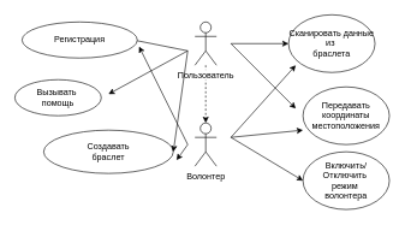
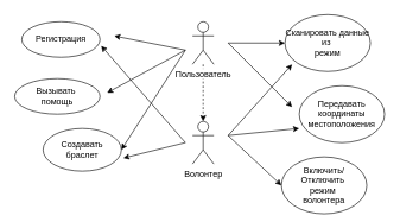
  <mxCell id="0" />
  <mxCell id="1" parent="0" />
  <mxCell id="2" value="" style="edgeStyle=orthogonalEdgeStyle;rounded=0;orthogonalLoop=1;jettySize=auto;html=1;dashed=1;" edge="1" parent="1" source="3" target="4"><mxGeometry relative="1" as="geometry" /></mxCell>
  <mxCell id="3" value="Пользователь" style="shape=umlActor;verticalLabelPosition=bottom;labelBackgroundColor=#ffffff;verticalAlign=top;html=1;outlineConnect=0;" vertex="1" parent="1"><mxGeometry x="270" y="30" width="30" height="60" as="geometry" /></mxCell>
  <mxCell id="4" value="Волонтер" style="shape=umlActor;verticalLabelPosition=bottom;labelBackgroundColor=#ffffff;verticalAlign=top;html=1;outlineConnect=0;" vertex="1" parent="1"><mxGeometry x="270" y="170" width="30" height="60" as="geometry" /></mxCell>
  <mxCell id="5" value="" style="endArrow=classic;html=1;" edge="1" parent="1"><mxGeometry width="50" height="50" relative="1" as="geometry"><mxPoint x="260" y="70" as="sourcePoint" /><mxPoint x="160" y="50" as="targetPoint" /></mxGeometry></mxCell>
- <mxCell id="6" value="Регистрация" style="ellipse;whiteSpace=wrap;html=1;" vertex="1" parent="1"><mxGeometry x="30" y="30" width="160" height="50" as="geometry" /></mxCell>
+ <mxCell id="6" value="Регистрация" style="ellipse;whiteSpace=wrap;html=1;" vertex="1" parent="1"><mxGeometry x="30" y="30" width="110" height="50" as="geometry" /></mxCell>
  <mxCell id="7" value="Вызывать&amp;nbsp;&lt;br&gt;помощь&lt;br&gt;" style="ellipse;whiteSpace=wrap;html=1;" vertex="1" parent="1"><mxGeometry x="20" y="110" width="120" height="50" as="geometry" /></mxCell>
- <mxCell id="8" value="Создавать&lt;br&gt;браслет&lt;br&gt;" style="ellipse;whiteSpace=wrap;html=1;" vertex="1" parent="1"><mxGeometry x="60" y="180" width="180" height="60" as="geometry" /></mxCell>
- <mxCell id="9" value="Сканировать данные из&amp;nbsp;&lt;br&gt;браслета&lt;br&gt;" style="ellipse;whiteSpace=wrap;html=1;" vertex="1" parent="1"><mxGeometry x="400" y="20" width="120" height="80" as="geometry" /></mxCell>
+ <mxCell id="8" value="Создавать&lt;br&gt;браслет&lt;br&gt;" style="ellipse;whiteSpace=wrap;html=1;" vertex="1" parent="1"><mxGeometry x="60" y="180" width="110" height="60" as="geometry" /></mxCell>
+ <mxCell id="9" value="Сканировать данные из&amp;nbsp;&lt;br&gt;режим&lt;br&gt;" style="ellipse;whiteSpace=wrap;html=1;" vertex="1" parent="1"><mxGeometry x="400" y="20" width="120" height="80" as="geometry" /></mxCell>
  <mxCell id="10" value="Передавать&lt;br&gt;координаты&lt;br&gt;местоположения&lt;br&gt;" style="ellipse;whiteSpace=wrap;html=1;" vertex="1" parent="1"><mxGeometry x="420" y="120" width="120" height="80" as="geometry" /></mxCell>
- <mxCell id="11" value="Включить/&lt;br&gt;Отключить&amp;nbsp;&lt;br&gt;режим&amp;nbsp;&lt;br&gt;волонтера&lt;br&gt;" style="ellipse;whiteSpace=wrap;html=1;" vertex="1" parent="1"><mxGeometry x="420" y="210" width="120" height="80" as="geometry" /></mxCell>
+ <mxCell id="11" value="Включить/&lt;br&gt;Отключить&amp;nbsp;&lt;br&gt;режим&amp;nbsp;&lt;br&gt;волонтера&lt;br&gt;" style="ellipse;whiteSpace=wrap;html=1;" vertex="1" parent="1"><mxGeometry x="395" y="220" width="120" height="80" as="geometry" /></mxCell>
  <mxCell id="12" value="" style="endArrow=classic;html=1;" edge="1" parent="1"><mxGeometry width="50" height="50" relative="1" as="geometry"><mxPoint x="320" y="60" as="sourcePoint" /><mxPoint x="410" y="150" as="targetPoint" /></mxGeometry></mxCell>
  <mxCell id="13" value="" style="endArrow=classic;html=1;" edge="1" parent="1"><mxGeometry width="50" height="50" relative="1" as="geometry"><mxPoint x="320" y="190" as="sourcePoint" /><mxPoint x="420" y="180" as="targetPoint" /></mxGeometry></mxCell>
  <mxCell id="14" value="" style="endArrow=classic;html=1;" edge="1" parent="1"><mxGeometry width="50" height="50" relative="1" as="geometry"><mxPoint x="320" y="190" as="sourcePoint" /><mxPoint x="410" y="90" as="targetPoint" /></mxGeometry></mxCell>
  <mxCell id="15" value="" style="endArrow=classic;html=1;entryX=0;entryY=0.5;entryDx=0;entryDy=0;" edge="1" parent="1" target="9"><mxGeometry width="50" height="50" relative="1" as="geometry"><mxPoint x="320" y="60" as="sourcePoint" /><mxPoint x="370" y="20" as="targetPoint" /></mxGeometry></mxCell>
  <mxCell id="16" value="" style="endArrow=classic;html=1;entryX=1;entryY=0.5;entryDx=0;entryDy=0;" edge="1" parent="1" target="8"><mxGeometry width="50" height="50" relative="1" as="geometry"><mxPoint x="260" y="70" as="sourcePoint" /><mxPoint x="240" y="270" as="targetPoint" /></mxGeometry></mxCell>
  <mxCell id="17" value="" style="endArrow=classic;html=1;entryX=1.025;entryY=0.693;entryDx=0;entryDy=0;entryPerimeter=0;" edge="1" parent="1" target="8"><mxGeometry width="50" height="50" relative="1" as="geometry"><mxPoint x="260" y="200" as="sourcePoint" /><mxPoint x="230" y="290" as="targetPoint" /></mxGeometry></mxCell>
  <mxCell id="18" value="" style="endArrow=classic;html=1;" edge="1" parent="1"><mxGeometry width="50" height="50" relative="1" as="geometry"><mxPoint x="260" y="70" as="sourcePoint" /><mxPoint x="150" y="130" as="targetPoint" /></mxGeometry></mxCell>
  <mxCell id="19" value="" style="endArrow=classic;html=1;entryX=1.015;entryY=0.68;entryDx=0;entryDy=0;entryPerimeter=0;" edge="1" parent="1" target="6"><mxGeometry width="50" height="50" relative="1" as="geometry"><mxPoint x="260" y="200" as="sourcePoint" /><mxPoint x="250" y="260" as="targetPoint" /></mxGeometry></mxCell>
  <mxCell id="20" value="" style="endArrow=classic;html=1;entryX=0;entryY=0.5;entryDx=0;entryDy=0;" edge="1" parent="1" target="11"><mxGeometry width="50" height="50" relative="1" as="geometry"><mxPoint x="320" y="190" as="sourcePoint" /><mxPoint x="370" y="200" as="targetPoint" /></mxGeometry></mxCell>
